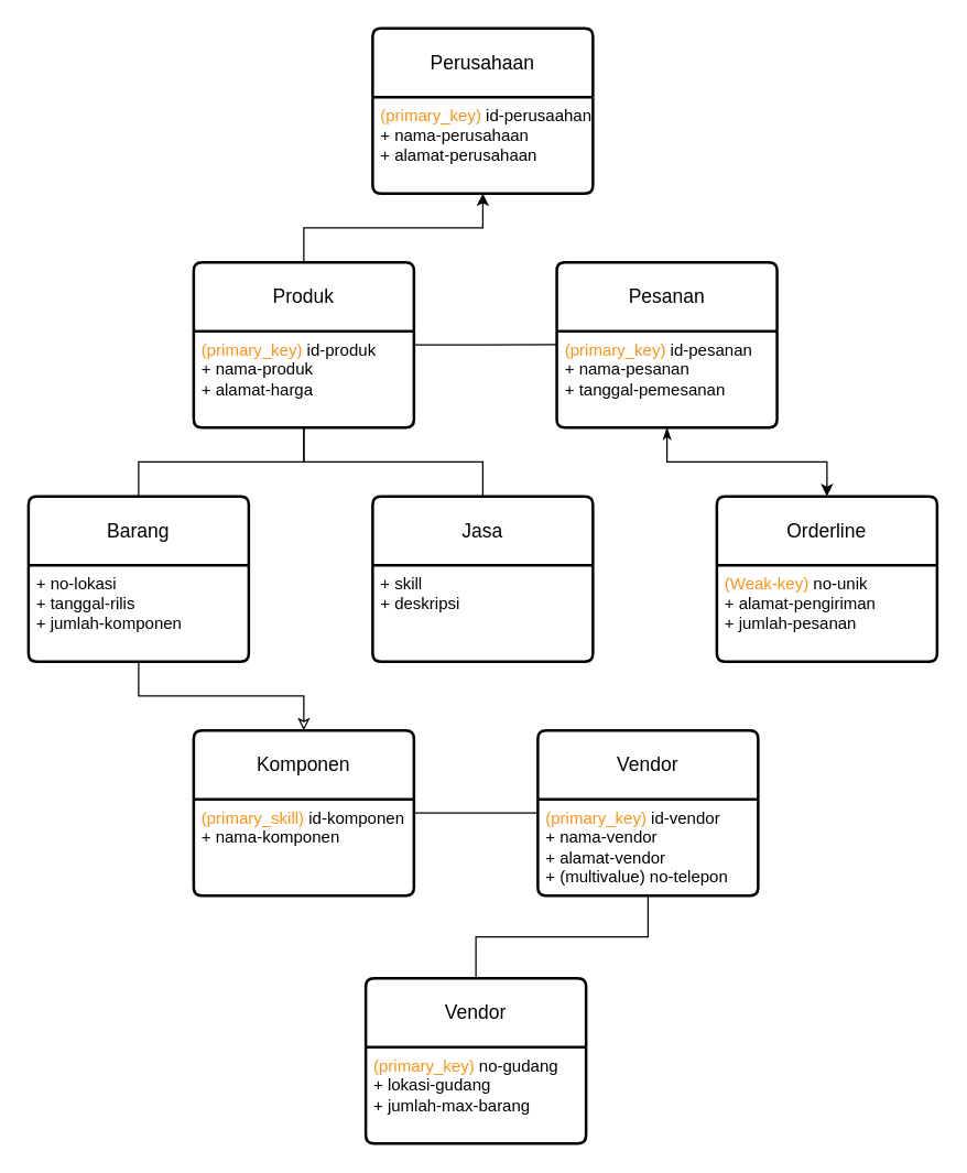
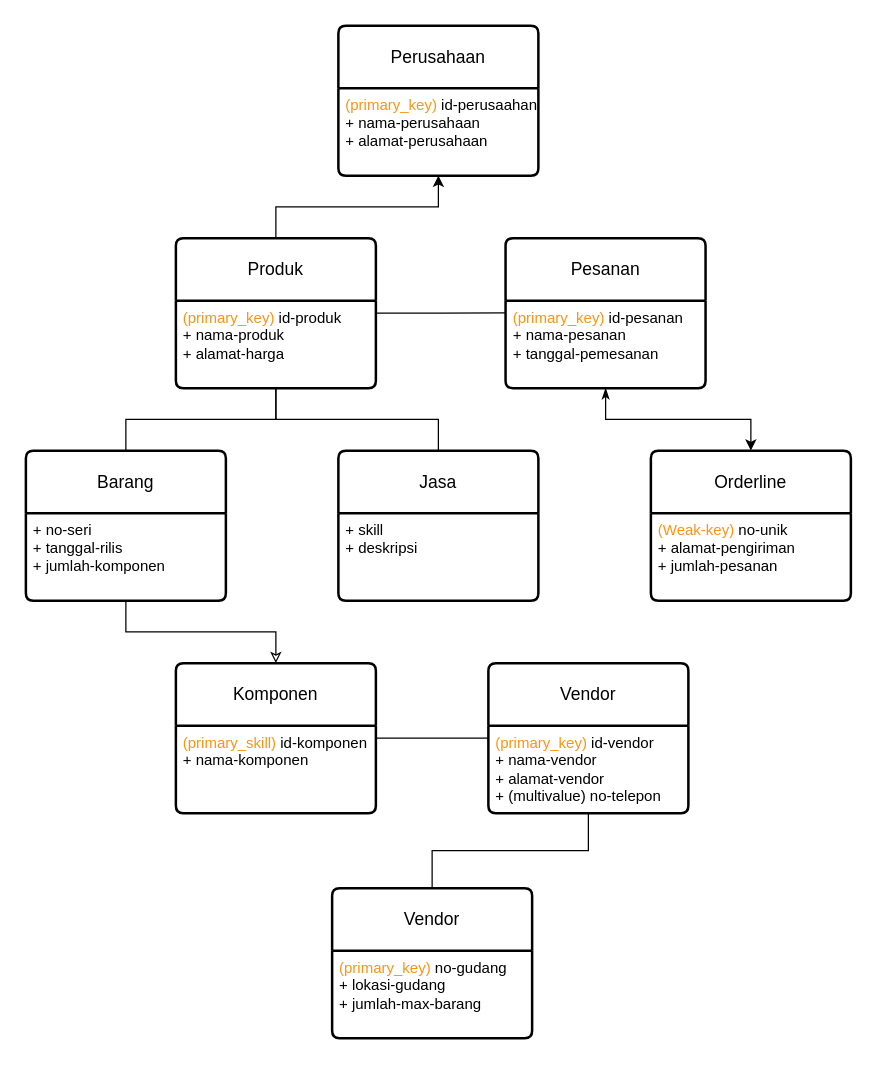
  <mxCell id="0" />
  <mxCell id="1" parent="0" />
  <mxCell id="2" value="Perusahaan" style="swimlane;childLayout=stackLayout;horizontal=1;startSize=50;horizontalStack=0;rounded=1;fontSize=14;fontStyle=0;strokeWidth=2;resizeParent=0;resizeLast=1;shadow=0;dashed=0;align=center;arcSize=4;whiteSpace=wrap;html=1;" vertex="1" parent="1"><mxGeometry x="270" y="20" width="160" height="120" as="geometry"><mxRectangle x="265" y="700" width="80" height="50" as="alternateBounds" /></mxGeometry></mxCell>
  <mxCell id="3" value="&lt;font color=&quot;#ff9214&quot;&gt;(primary_key)&amp;nbsp;&lt;/font&gt;id-perusaahan&lt;br&gt;+ nama-perusahaan&lt;br&gt;+ alamat-perusahaan" style="align=left;strokeColor=none;fillColor=none;spacingLeft=4;fontSize=12;verticalAlign=top;resizable=0;rotatable=0;part=1;html=1;" vertex="1" parent="2"><mxGeometry y="50" width="160" height="70" as="geometry" /></mxCell>
  <mxCell id="4" style="edgeStyle=orthogonalEdgeStyle;rounded=0;orthogonalLoop=1;jettySize=auto;html=1;entryX=0.5;entryY=1;entryDx=0;entryDy=0;" edge="1" parent="1" source="6" target="3"><mxGeometry relative="1" as="geometry" /></mxCell>
  <mxCell id="5" style="edgeStyle=orthogonalEdgeStyle;rounded=0;orthogonalLoop=1;jettySize=auto;html=1;entryX=0.002;entryY=0.14;entryDx=0;entryDy=0;entryPerimeter=0;endArrow=none;endFill=0;" edge="1" parent="1" source="6" target="9"><mxGeometry relative="1" as="geometry" /></mxCell>
  <mxCell id="6" value="Produk" style="swimlane;childLayout=stackLayout;horizontal=1;startSize=50;horizontalStack=0;rounded=1;fontSize=14;fontStyle=0;strokeWidth=2;resizeParent=0;resizeLast=1;shadow=0;dashed=0;align=center;arcSize=4;whiteSpace=wrap;html=1;" vertex="1" parent="1"><mxGeometry x="140" y="190" width="160" height="120" as="geometry"><mxRectangle x="265" y="700" width="80" height="50" as="alternateBounds" /></mxGeometry></mxCell>
  <mxCell id="7" value="&lt;font color=&quot;#ff9214&quot;&gt;(primary_key)&amp;nbsp;&lt;/font&gt;id-produk&lt;br&gt;+ nama-produk&lt;br&gt;+ alamat-harga" style="align=left;strokeColor=none;fillColor=none;spacingLeft=4;fontSize=12;verticalAlign=top;resizable=0;rotatable=0;part=1;html=1;" vertex="1" parent="6"><mxGeometry y="50" width="160" height="70" as="geometry" /></mxCell>
  <mxCell id="8" value="Pesanan" style="swimlane;childLayout=stackLayout;horizontal=1;startSize=50;horizontalStack=0;rounded=1;fontSize=14;fontStyle=0;strokeWidth=2;resizeParent=0;resizeLast=1;shadow=0;dashed=0;align=center;arcSize=4;whiteSpace=wrap;html=1;" vertex="1" parent="1"><mxGeometry x="403.75" y="190" width="160" height="120" as="geometry"><mxRectangle x="265" y="700" width="80" height="50" as="alternateBounds" /></mxGeometry></mxCell>
  <mxCell id="9" value="&lt;font color=&quot;#ff9214&quot;&gt;(primary_key)&amp;nbsp;&lt;/font&gt;id-pesanan&lt;br&gt;+ nama-pesanan&lt;br&gt;+ tanggal-pemesanan" style="align=left;strokeColor=none;fillColor=none;spacingLeft=4;fontSize=12;verticalAlign=top;resizable=0;rotatable=0;part=1;html=1;" vertex="1" parent="8"><mxGeometry y="50" width="160" height="70" as="geometry" /></mxCell>
  <mxCell id="10" value="Orderline" style="swimlane;childLayout=stackLayout;horizontal=1;startSize=50;horizontalStack=0;rounded=1;fontSize=14;fontStyle=0;strokeWidth=2;resizeParent=0;resizeLast=1;shadow=0;dashed=0;align=center;arcSize=4;whiteSpace=wrap;html=1;" vertex="1" parent="1"><mxGeometry x="520" y="360" width="160" height="120" as="geometry"><mxRectangle x="265" y="700" width="80" height="50" as="alternateBounds" /></mxGeometry></mxCell>
  <mxCell id="11" value="&lt;font color=&quot;#ff9214&quot;&gt;(Weak-key)&amp;nbsp;&lt;/font&gt;no-unik&lt;br&gt;+ alamat-pengiriman&lt;br&gt;+ jumlah-pesanan" style="align=left;strokeColor=none;fillColor=none;spacingLeft=4;fontSize=12;verticalAlign=top;resizable=0;rotatable=0;part=1;html=1;" vertex="1" parent="10"><mxGeometry y="50" width="160" height="70" as="geometry" /></mxCell>
  <mxCell id="12" style="edgeStyle=orthogonalEdgeStyle;rounded=0;orthogonalLoop=1;jettySize=auto;html=1;startArrow=classicThin;startFill=1;" edge="1" parent="1" source="9" target="10"><mxGeometry relative="1" as="geometry" /></mxCell>
  <mxCell id="13" style="edgeStyle=orthogonalEdgeStyle;rounded=0;orthogonalLoop=1;jettySize=auto;html=1;entryX=0.5;entryY=0;entryDx=0;entryDy=0;endArrow=classic;endFill=0;" edge="1" parent="1" source="14" target="20"><mxGeometry relative="1" as="geometry" /></mxCell>
  <mxCell id="14" value="Barang" style="swimlane;childLayout=stackLayout;horizontal=1;startSize=50;horizontalStack=0;rounded=1;fontSize=14;fontStyle=0;strokeWidth=2;resizeParent=0;resizeLast=1;shadow=0;dashed=0;align=center;arcSize=4;whiteSpace=wrap;html=1;" vertex="1" parent="1"><mxGeometry x="20" y="360" width="160" height="120" as="geometry"><mxRectangle x="265" y="700" width="80" height="50" as="alternateBounds" /></mxGeometry></mxCell>
- <mxCell id="15" value="+ no-lokasi&lt;br&gt;+ tanggal-rilis&lt;br&gt;+ jumlah-komponen" style="align=left;strokeColor=none;fillColor=none;spacingLeft=4;fontSize=12;verticalAlign=top;resizable=0;rotatable=0;part=1;html=1;" vertex="1" parent="14"><mxGeometry y="50" width="160" height="70" as="geometry" /></mxCell>
+ <mxCell id="15" value="+ no-seri&lt;br&gt;+ tanggal-rilis&lt;br&gt;+ jumlah-komponen" style="align=left;strokeColor=none;fillColor=none;spacingLeft=4;fontSize=12;verticalAlign=top;resizable=0;rotatable=0;part=1;html=1;" vertex="1" parent="14"><mxGeometry y="50" width="160" height="70" as="geometry" /></mxCell>
  <mxCell id="16" value="Jasa" style="swimlane;childLayout=stackLayout;horizontal=1;startSize=50;horizontalStack=0;rounded=1;fontSize=14;fontStyle=0;strokeWidth=2;resizeParent=0;resizeLast=1;shadow=0;dashed=0;align=center;arcSize=4;whiteSpace=wrap;html=1;" vertex="1" parent="1"><mxGeometry x="270" y="360" width="160" height="120" as="geometry"><mxRectangle x="265" y="700" width="80" height="50" as="alternateBounds" /></mxGeometry></mxCell>
  <mxCell id="17" value="+ skill&lt;br&gt;+ deskripsi" style="align=left;strokeColor=none;fillColor=none;spacingLeft=4;fontSize=12;verticalAlign=top;resizable=0;rotatable=0;part=1;html=1;" vertex="1" parent="16"><mxGeometry y="50" width="160" height="70" as="geometry" /></mxCell>
  <mxCell id="18" style="edgeStyle=orthogonalEdgeStyle;rounded=0;orthogonalLoop=1;jettySize=auto;html=1;endArrow=none;endFill=0;" edge="1" parent="1" source="7" target="16"><mxGeometry relative="1" as="geometry" /></mxCell>
  <mxCell id="19" style="edgeStyle=orthogonalEdgeStyle;rounded=0;orthogonalLoop=1;jettySize=auto;html=1;exitX=0.5;exitY=1;exitDx=0;exitDy=0;endArrow=none;endFill=0;" edge="1" parent="1" source="7" target="14"><mxGeometry relative="1" as="geometry" /></mxCell>
  <mxCell id="20" value="Komponen" style="swimlane;childLayout=stackLayout;horizontal=1;startSize=50;horizontalStack=0;rounded=1;fontSize=14;fontStyle=0;strokeWidth=2;resizeParent=0;resizeLast=1;shadow=0;dashed=0;align=center;arcSize=4;whiteSpace=wrap;html=1;" vertex="1" parent="1"><mxGeometry x="140" y="530" width="160" height="120" as="geometry"><mxRectangle x="265" y="700" width="80" height="50" as="alternateBounds" /></mxGeometry></mxCell>
  <mxCell id="21" value="&lt;font color=&quot;#ff9214&quot;&gt;(primary_skill)&amp;nbsp;&lt;/font&gt;id-komponen&lt;br&gt;+ nama-komponen" style="align=left;strokeColor=none;fillColor=none;spacingLeft=4;fontSize=12;verticalAlign=top;resizable=0;rotatable=0;part=1;html=1;" vertex="1" parent="20"><mxGeometry y="50" width="160" height="70" as="geometry" /></mxCell>
  <mxCell id="22" style="edgeStyle=orthogonalEdgeStyle;rounded=0;orthogonalLoop=1;jettySize=auto;html=1;entryX=1;entryY=0.5;entryDx=0;entryDy=0;endArrow=none;endFill=0;" edge="1" parent="1" source="23" target="20"><mxGeometry relative="1" as="geometry" /></mxCell>
  <mxCell id="23" value="Vendor" style="swimlane;childLayout=stackLayout;horizontal=1;startSize=50;horizontalStack=0;rounded=1;fontSize=14;fontStyle=0;strokeWidth=2;resizeParent=0;resizeLast=1;shadow=0;dashed=0;align=center;arcSize=4;whiteSpace=wrap;html=1;" vertex="1" parent="1"><mxGeometry x="390" y="530" width="160" height="120" as="geometry"><mxRectangle x="265" y="700" width="80" height="50" as="alternateBounds" /></mxGeometry></mxCell>
  <mxCell id="24" value="&lt;font color=&quot;#ff9214&quot;&gt;(primary_key)&amp;nbsp;&lt;/font&gt;id-vendor&lt;br&gt;+ nama-vendor&lt;br&gt;+ alamat-vendor&lt;br&gt;+ (multivalue) no-telepon" style="align=left;strokeColor=none;fillColor=none;spacingLeft=4;fontSize=12;verticalAlign=top;resizable=0;rotatable=0;part=1;html=1;" vertex="1" parent="23"><mxGeometry y="50" width="160" height="70" as="geometry" /></mxCell>
  <mxCell id="25" value="Vendor" style="swimlane;childLayout=stackLayout;horizontal=1;startSize=50;horizontalStack=0;rounded=1;fontSize=14;fontStyle=0;strokeWidth=2;resizeParent=0;resizeLast=1;shadow=0;dashed=0;align=center;arcSize=4;whiteSpace=wrap;html=1;" vertex="1" parent="1"><mxGeometry x="265" y="710" width="160" height="120" as="geometry"><mxRectangle x="265" y="700" width="80" height="50" as="alternateBounds" /></mxGeometry></mxCell>
  <mxCell id="26" value="&lt;font color=&quot;#ff9214&quot;&gt;(primary_key)&lt;/font&gt;&amp;nbsp;no-gudang&lt;br&gt;+ lokasi-gudang&lt;br&gt;+ jumlah-max-barang" style="align=left;strokeColor=none;fillColor=none;spacingLeft=4;fontSize=12;verticalAlign=top;resizable=0;rotatable=0;part=1;html=1;" vertex="1" parent="25"><mxGeometry y="50" width="160" height="70" as="geometry" /></mxCell>
  <mxCell id="27" style="edgeStyle=orthogonalEdgeStyle;rounded=0;orthogonalLoop=1;jettySize=auto;html=1;endArrow=none;endFill=0;" edge="1" parent="1" source="24" target="25"><mxGeometry relative="1" as="geometry" /></mxCell>
